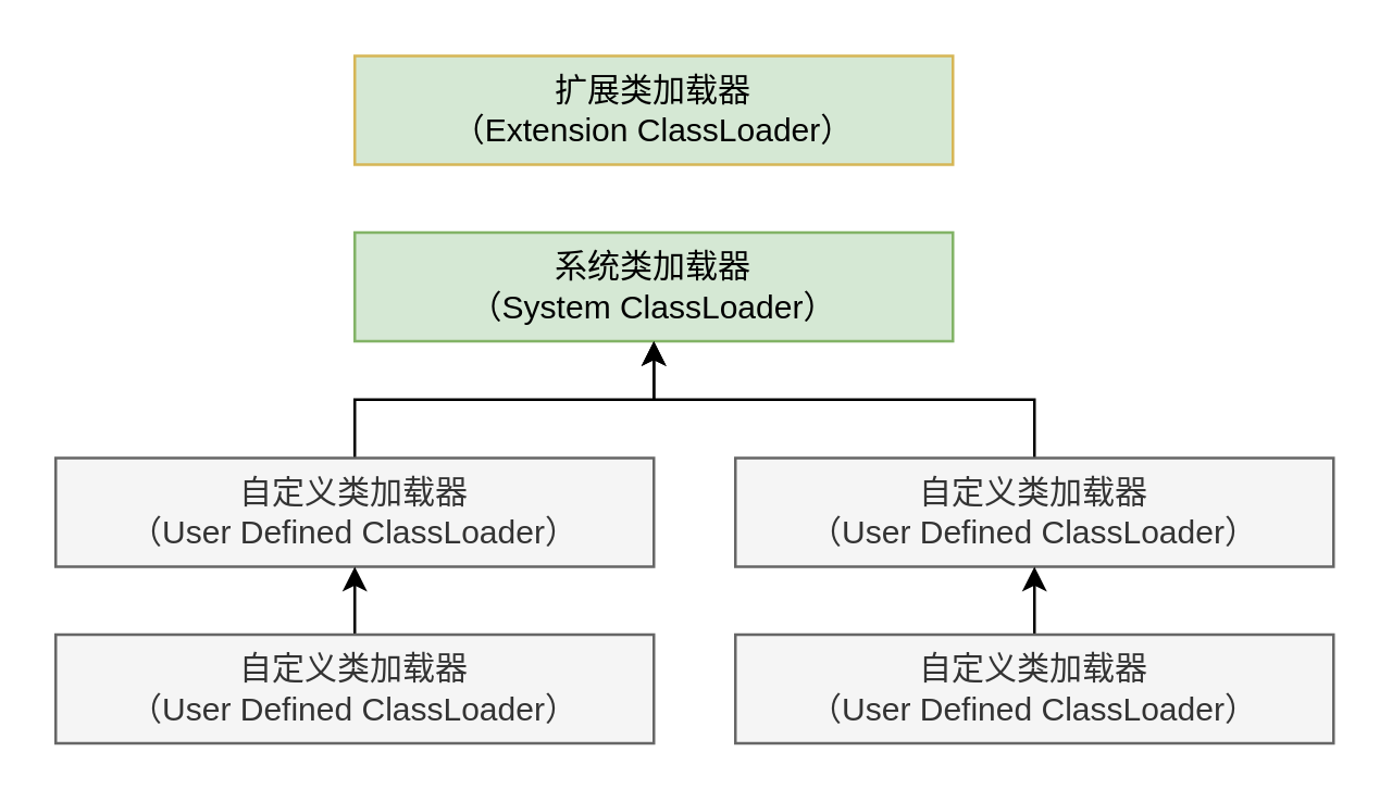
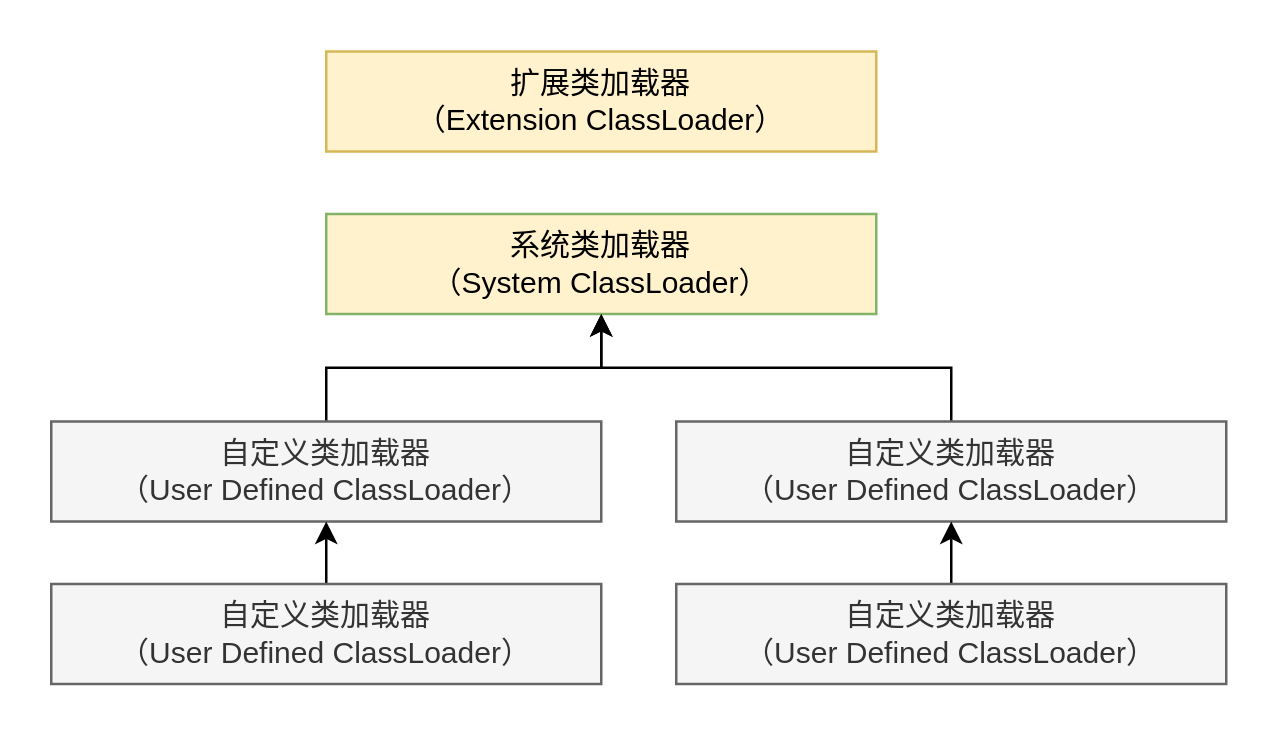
  <mxCell id="0" />
  <mxCell id="1" parent="0" />
- <mxCell id="2" value="扩展类加载器&lt;br&gt;（Extension ClassLoader）" style="rounded=0;whiteSpace=wrap;html=1;fillColor=#d5e8d4;strokeColor=#d6b656;" vertex="1" parent="1"><mxGeometry x="130" y="20" width="220" height="40" as="geometry" /></mxCell>
- <mxCell id="3" value="系统类加载器&lt;br&gt;（System ClassLoader）" style="rounded=0;whiteSpace=wrap;html=1;fillColor=#d5e8d4;strokeColor=#82b366;" vertex="1" parent="1"><mxGeometry x="130" y="85" width="220" height="40" as="geometry" /></mxCell>
+ <mxCell id="2" value="扩展类加载器&lt;br&gt;（Extension ClassLoader）" style="rounded=0;whiteSpace=wrap;html=1;fillColor=#fff2cc;strokeColor=#d6b656;" vertex="1" parent="1"><mxGeometry x="130" y="20" width="220" height="40" as="geometry" /></mxCell>
+ <mxCell id="3" value="系统类加载器&lt;br&gt;（System ClassLoader）" style="rounded=0;whiteSpace=wrap;html=1;fillColor=#fff2cc;strokeColor=#82b366;" vertex="1" parent="1"><mxGeometry x="130" y="85" width="220" height="40" as="geometry" /></mxCell>
  <mxCell id="4" value="" style="edgeStyle=orthogonalEdgeStyle;rounded=0;orthogonalLoop=1;jettySize=auto;html=1;" edge="1" parent="1" source="5" target="3"><mxGeometry relative="1" as="geometry" /></mxCell>
  <mxCell id="5" value="自定义类加载器&lt;br&gt;（User Defined ClassLoader）" style="rounded=0;whiteSpace=wrap;html=1;fillColor=#f5f5f5;fontColor=#333333;strokeColor=#666666;" vertex="1" parent="1"><mxGeometry x="20" y="168" width="220" height="40" as="geometry" /></mxCell>
  <mxCell id="6" value="" style="edgeStyle=orthogonalEdgeStyle;rounded=0;orthogonalLoop=1;jettySize=auto;html=1;" edge="1" parent="1" source="7" target="3"><mxGeometry relative="1" as="geometry" /></mxCell>
  <mxCell id="7" value="自定义类加载器&lt;br style=&quot;border-color: var(--border-color);&quot;&gt;（User Defined ClassLoader）" style="rounded=0;whiteSpace=wrap;html=1;fillColor=#f5f5f5;fontColor=#333333;strokeColor=#666666;" vertex="1" parent="1"><mxGeometry x="270" y="168" width="220" height="40" as="geometry" /></mxCell>
  <mxCell id="8" value="" style="edgeStyle=orthogonalEdgeStyle;rounded=0;orthogonalLoop=1;jettySize=auto;html=1;" edge="1" parent="1" source="9" target="5"><mxGeometry relative="1" as="geometry" /></mxCell>
  <mxCell id="9" value="自定义类加载器&lt;br&gt;（User Defined ClassLoader）" style="rounded=0;whiteSpace=wrap;html=1;fillColor=#f5f5f5;fontColor=#333333;strokeColor=#666666;" vertex="1" parent="1"><mxGeometry x="20" y="233" width="220" height="40" as="geometry" /></mxCell>
  <mxCell id="10" value="" style="edgeStyle=orthogonalEdgeStyle;rounded=0;orthogonalLoop=1;jettySize=auto;html=1;" edge="1" parent="1" source="11" target="7"><mxGeometry relative="1" as="geometry" /></mxCell>
  <mxCell id="11" value="自定义类加载器&lt;br style=&quot;border-color: var(--border-color);&quot;&gt;（User Defined ClassLoader）" style="rounded=0;whiteSpace=wrap;html=1;fillColor=#f5f5f5;fontColor=#333333;strokeColor=#666666;" vertex="1" parent="1"><mxGeometry x="270" y="233" width="220" height="40" as="geometry" /></mxCell>
